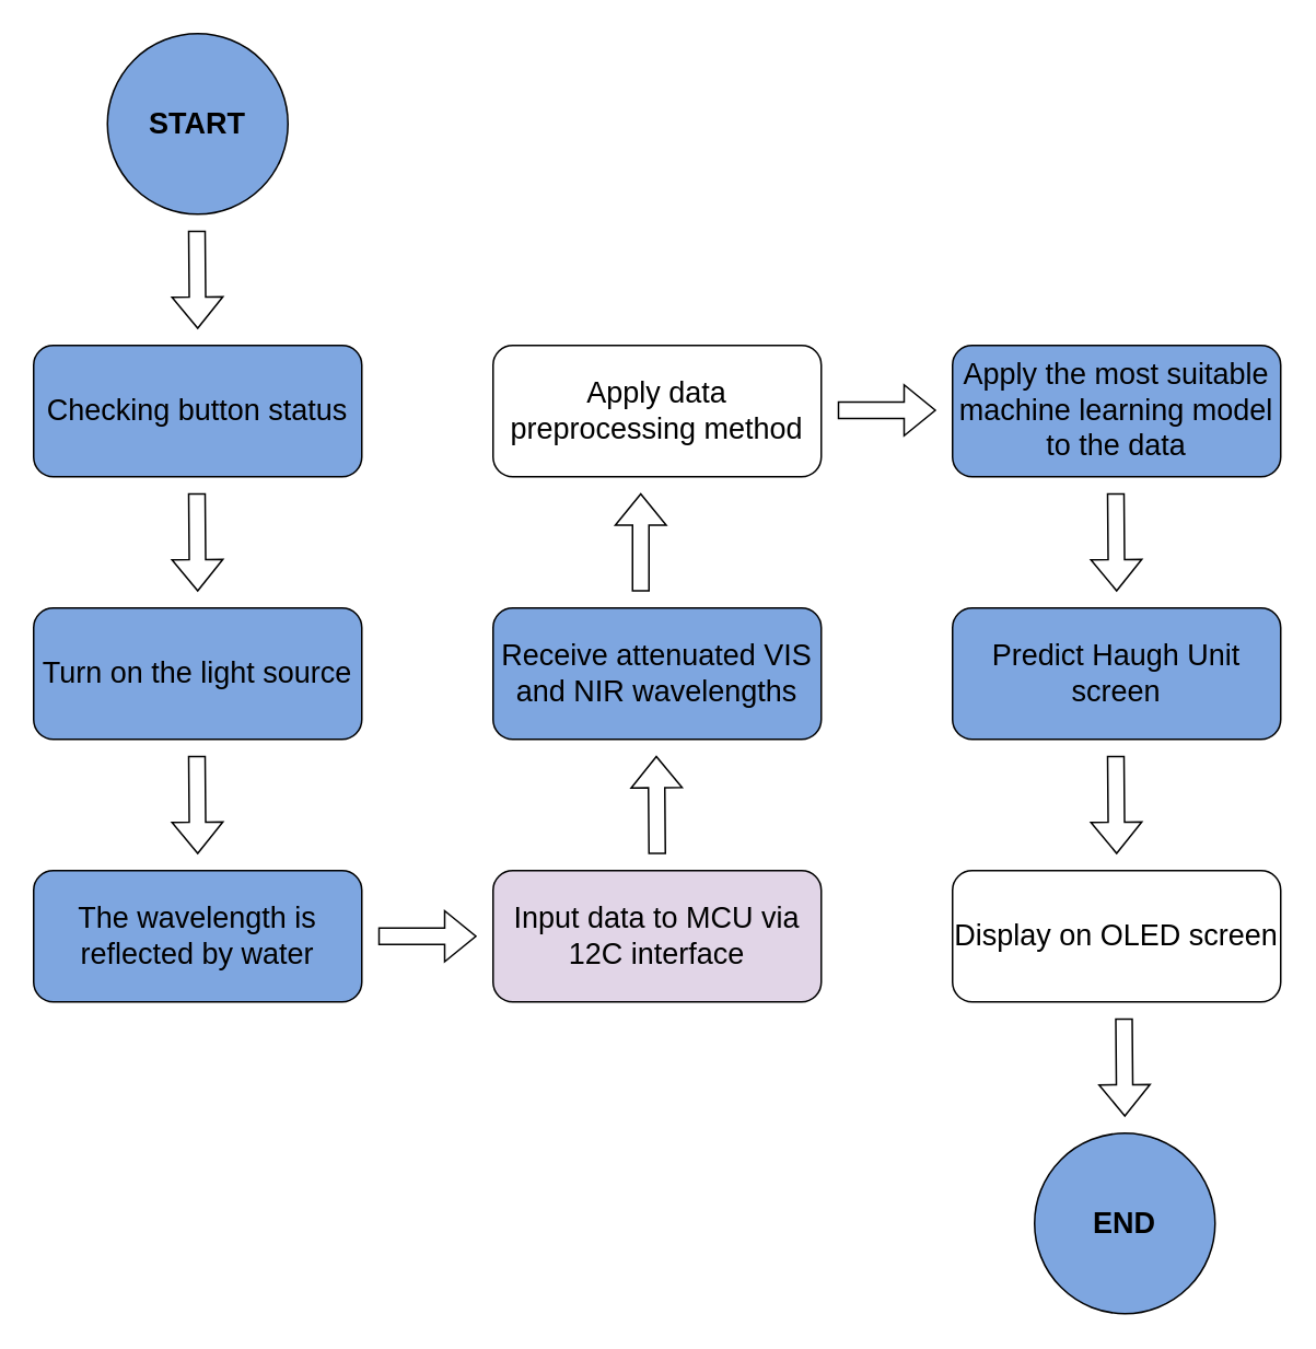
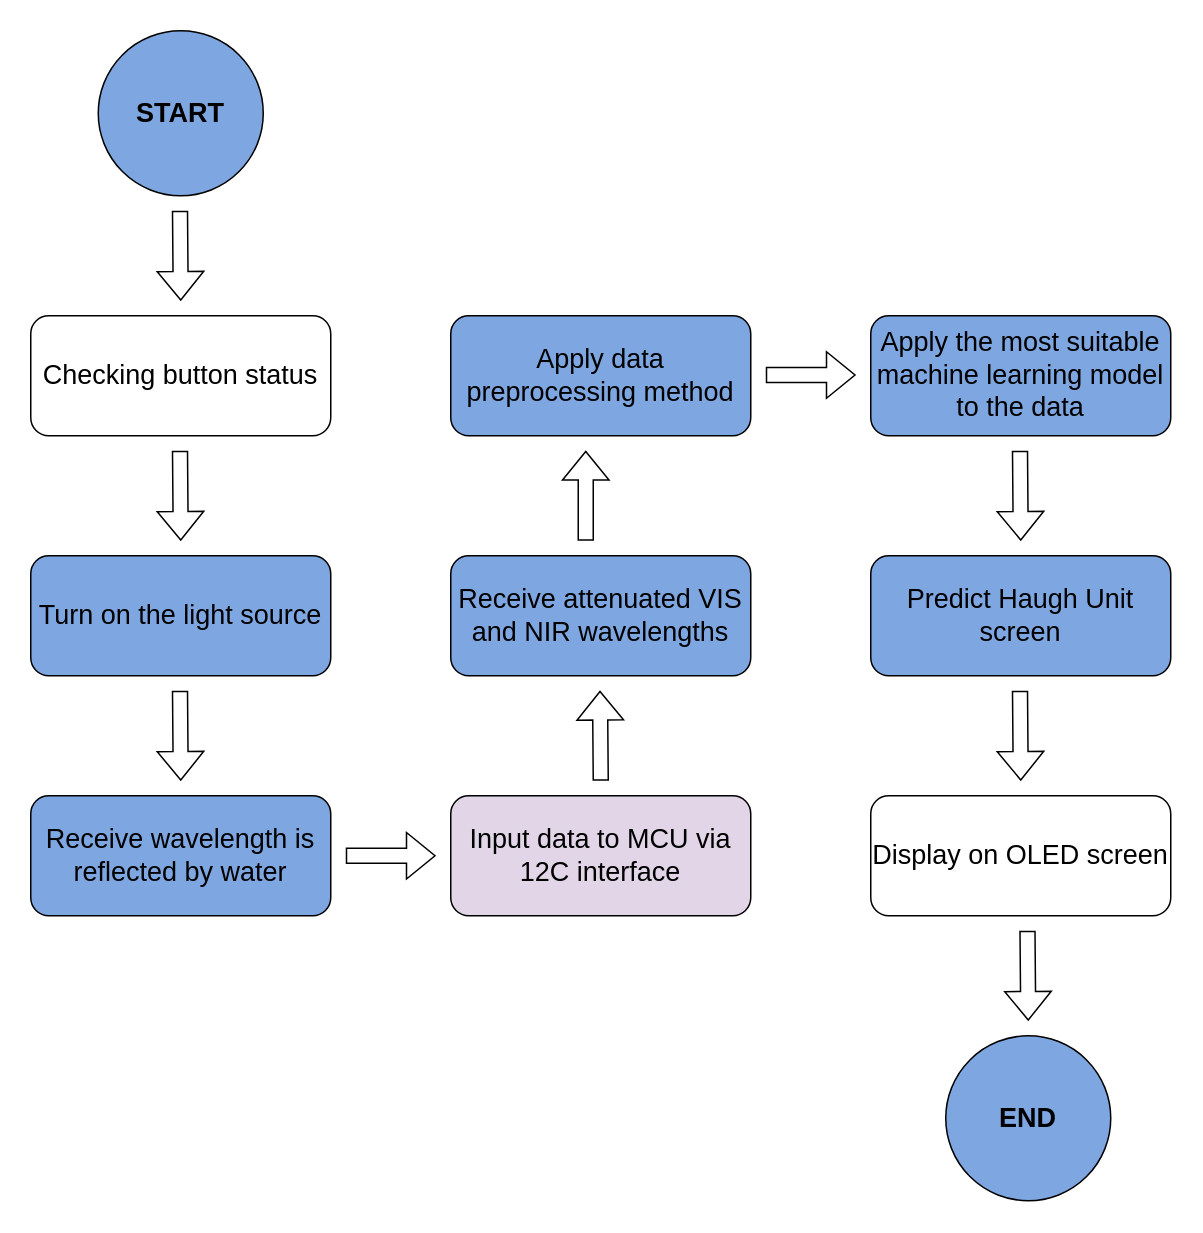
  <mxCell id="0" />
  <mxCell id="1" parent="0" />
- <mxCell id="2" value="&lt;font style=&quot;font-size: 18px;&quot;&gt;Checking button status&lt;/font&gt;" style="rounded=1;whiteSpace=wrap;html=1;fillColor=#7EA6E0;" vertex="1" parent="1"><mxGeometry x="20" y="210" width="200" height="80" as="geometry" /></mxCell>
+ <mxCell id="2" value="&lt;font style=&quot;font-size: 18px;&quot;&gt;Checking button status&lt;/font&gt;" style="rounded=1;whiteSpace=wrap;html=1;fillColor=#ffffff;" vertex="1" parent="1"><mxGeometry x="20" y="210" width="200" height="80" as="geometry" /></mxCell>
  <mxCell id="3" value="&lt;font style=&quot;font-size: 18px;&quot;&gt;Turn on the light source&lt;/font&gt;" style="rounded=1;whiteSpace=wrap;html=1;fillColor=#7EA6E0;" vertex="1" parent="1"><mxGeometry x="20" y="370" width="200" height="80" as="geometry" /></mxCell>
- <mxCell id="4" value="&lt;font style=&quot;font-size: 18px;&quot;&gt;The wavelength is reflected by water&lt;/font&gt;" style="rounded=1;whiteSpace=wrap;html=1;fillColor=#7EA6E0;" vertex="1" parent="1"><mxGeometry x="20" y="530" width="200" height="80" as="geometry" /></mxCell>
- <mxCell id="5" value="&lt;font style=&quot;font-size: 18px;&quot;&gt;Apply data preprocessing method&lt;/font&gt;" style="rounded=1;whiteSpace=wrap;html=1;fillColor=#ffffff;" vertex="1" parent="1"><mxGeometry x="300" y="210" width="200" height="80" as="geometry" /></mxCell>
+ <mxCell id="4" value="&lt;font style=&quot;font-size: 18px;&quot;&gt;Receive wavelength is reflected by water&lt;/font&gt;" style="rounded=1;whiteSpace=wrap;html=1;fillColor=#7EA6E0;" vertex="1" parent="1"><mxGeometry x="20" y="530" width="200" height="80" as="geometry" /></mxCell>
+ <mxCell id="5" value="&lt;font style=&quot;font-size: 18px;&quot;&gt;Apply data preprocessing method&lt;/font&gt;" style="rounded=1;whiteSpace=wrap;html=1;fillColor=#7EA6E0;" vertex="1" parent="1"><mxGeometry x="300" y="210" width="200" height="80" as="geometry" /></mxCell>
  <mxCell id="6" value="&lt;font style=&quot;font-size: 18px;&quot;&gt;Receive attenuated VIS and NIR wavelengths&lt;/font&gt;" style="rounded=1;whiteSpace=wrap;html=1;fillColor=#7EA6E0;" vertex="1" parent="1"><mxGeometry x="300" y="370" width="200" height="80" as="geometry" /></mxCell>
  <mxCell id="7" value="&lt;font style=&quot;font-size: 18px;&quot;&gt;Input data to MCU via 12C interface&lt;/font&gt;" style="rounded=1;whiteSpace=wrap;html=1;fillColor=#e1d5e7;" vertex="1" parent="1"><mxGeometry x="300" y="530" width="200" height="80" as="geometry" /></mxCell>
  <mxCell id="8" value="&lt;font style=&quot;font-size: 18px;&quot;&gt;Apply the most suitable machine learning model to the data&lt;/font&gt;" style="rounded=1;whiteSpace=wrap;html=1;fillColor=#7EA6E0;" vertex="1" parent="1"><mxGeometry x="580" y="210" width="200" height="80" as="geometry" /></mxCell>
  <mxCell id="9" value="&lt;font style=&quot;font-size: 18px;&quot;&gt;Predict Haugh Unit screen&lt;/font&gt;" style="rounded=1;whiteSpace=wrap;html=1;fillColor=#7EA6E0;" vertex="1" parent="1"><mxGeometry x="580" y="370" width="200" height="80" as="geometry" /></mxCell>
  <mxCell id="10" value="&lt;div&gt;&lt;font style=&quot;font-size: 18px;&quot;&gt;Display on OLED screen&lt;/font&gt;&lt;/div&gt;" style="rounded=1;whiteSpace=wrap;html=1;fillColor=#ffffff;" vertex="1" parent="1"><mxGeometry x="580" y="530" width="200" height="80" as="geometry" /></mxCell>
  <mxCell id="11" value="&lt;b&gt;&lt;font style=&quot;font-size: 18px;&quot;&gt;END&lt;/font&gt;&lt;/b&gt;" style="ellipse;whiteSpace=wrap;html=1;aspect=fixed;fillColor=#7EA6E0;" vertex="1" parent="1"><mxGeometry x="630" y="690" width="110" height="110" as="geometry" /></mxCell>
  <mxCell id="12" value="&lt;b&gt;&lt;font style=&quot;font-size: 18px;&quot;&gt;START&lt;/font&gt;&lt;/b&gt;" style="ellipse;whiteSpace=wrap;html=1;aspect=fixed;fillColor=#7EA6E0;" vertex="1" parent="1"><mxGeometry x="65" y="20" width="110" height="110" as="geometry" /></mxCell>
  <mxCell id="13" value="" style="shape=flexArrow;endArrow=classic;html=1;rounded=0;" edge="1" parent="1"><mxGeometry width="50" height="50" relative="1" as="geometry"><mxPoint x="119.5" y="140" as="sourcePoint" /><mxPoint x="120" y="200" as="targetPoint" /></mxGeometry></mxCell>
  <mxCell id="14" value="" style="shape=flexArrow;endArrow=classic;html=1;rounded=0;" edge="1" parent="1"><mxGeometry width="50" height="50" relative="1" as="geometry"><mxPoint x="119.5" y="300" as="sourcePoint" /><mxPoint x="120" y="360" as="targetPoint" /></mxGeometry></mxCell>
  <mxCell id="15" value="" style="shape=flexArrow;endArrow=classic;html=1;rounded=0;" edge="1" parent="1"><mxGeometry width="50" height="50" relative="1" as="geometry"><mxPoint x="119.5" y="460" as="sourcePoint" /><mxPoint x="120" y="520" as="targetPoint" /></mxGeometry></mxCell>
  <mxCell id="16" value="" style="shape=flexArrow;endArrow=classic;html=1;rounded=0;" edge="1" parent="1"><mxGeometry width="50" height="50" relative="1" as="geometry"><mxPoint x="679.5" y="300" as="sourcePoint" /><mxPoint x="680" y="360" as="targetPoint" /></mxGeometry></mxCell>
  <mxCell id="17" value="" style="shape=flexArrow;endArrow=classic;html=1;rounded=0;" edge="1" parent="1"><mxGeometry width="50" height="50" relative="1" as="geometry"><mxPoint x="679.5" y="460" as="sourcePoint" /><mxPoint x="680" y="520" as="targetPoint" /></mxGeometry></mxCell>
  <mxCell id="18" value="" style="shape=flexArrow;endArrow=classic;html=1;rounded=0;" edge="1" parent="1"><mxGeometry width="50" height="50" relative="1" as="geometry"><mxPoint x="684.5" y="620" as="sourcePoint" /><mxPoint x="685" y="680" as="targetPoint" /></mxGeometry></mxCell>
  <mxCell id="19" value="" style="shape=flexArrow;endArrow=classic;html=1;rounded=0;" edge="1" parent="1"><mxGeometry width="50" height="50" relative="1" as="geometry"><mxPoint x="400" y="520" as="sourcePoint" /><mxPoint x="399.5" y="460" as="targetPoint" /></mxGeometry></mxCell>
  <mxCell id="20" value="" style="shape=flexArrow;endArrow=classic;html=1;rounded=0;" edge="1" parent="1"><mxGeometry width="50" height="50" relative="1" as="geometry"><mxPoint x="390" y="360" as="sourcePoint" /><mxPoint x="390" y="300" as="targetPoint" /></mxGeometry></mxCell>
  <mxCell id="21" value="" style="shape=flexArrow;endArrow=classic;html=1;rounded=0;" edge="1" parent="1"><mxGeometry width="50" height="50" relative="1" as="geometry"><mxPoint x="230" y="570" as="sourcePoint" /><mxPoint x="290" y="570" as="targetPoint" /></mxGeometry></mxCell>
  <mxCell id="22" value="" style="shape=flexArrow;endArrow=classic;html=1;rounded=0;" edge="1" parent="1"><mxGeometry width="50" height="50" relative="1" as="geometry"><mxPoint x="510" y="249.5" as="sourcePoint" /><mxPoint x="570" y="249.5" as="targetPoint" /></mxGeometry></mxCell>
